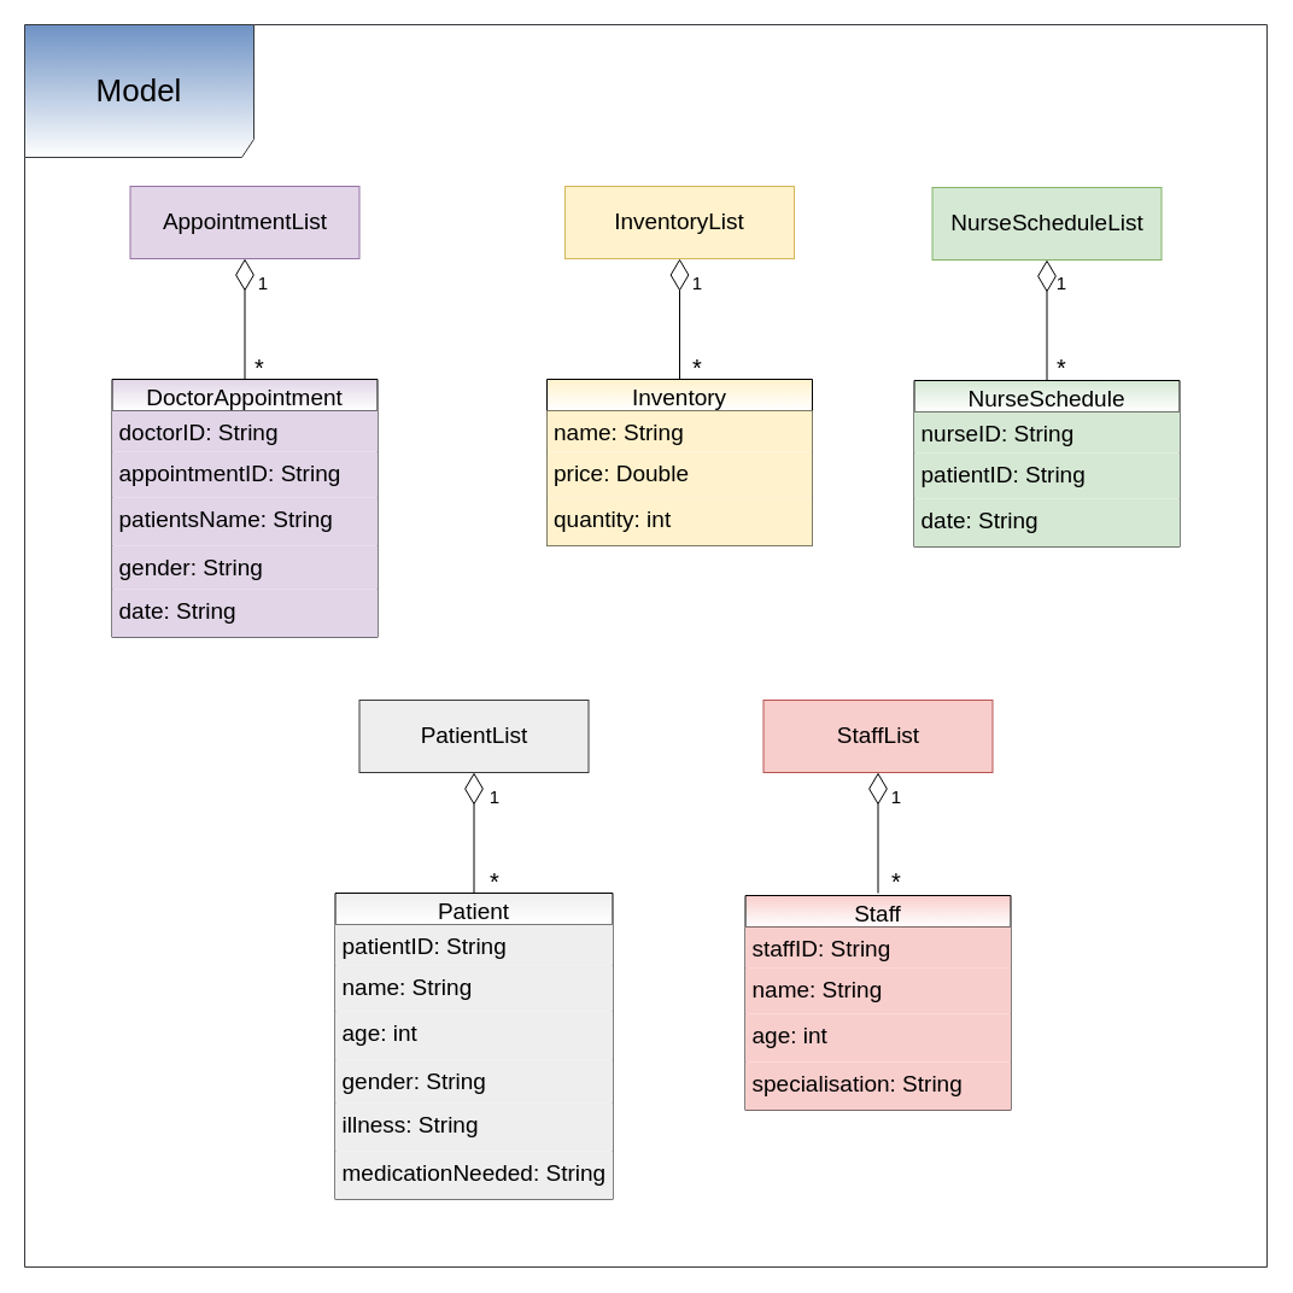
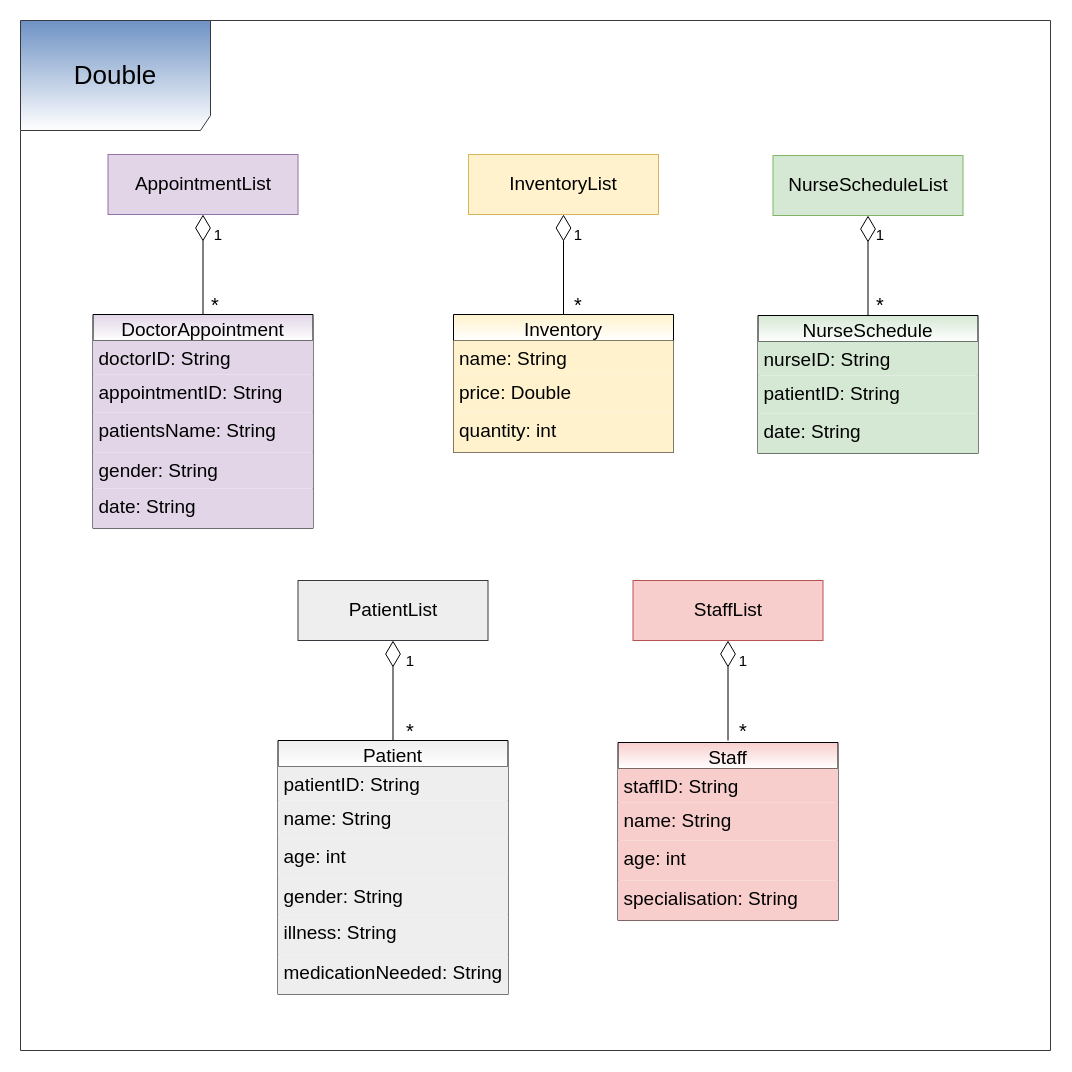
  <mxCell id="0" />
  <mxCell id="1" parent="0" />
  <mxCell id="2" value="&lt;font style=&quot;font-size: 19px&quot;&gt;AppointmentList&lt;/font&gt;" style="rounded=0;whiteSpace=wrap;html=1;glass=0;fillColor=#e1d5e7;strokeColor=#9673a6;" parent="1" vertex="1"><mxGeometry x="107.5" y="154" width="190" height="60" as="geometry" /></mxCell>
  <mxCell id="3" value="" style="endArrow=diamondThin;endFill=0;endSize=24;html=1;entryX=0.5;entryY=1;entryDx=0;entryDy=0;exitX=0.5;exitY=0;exitDx=0;exitDy=0;" parent="1" target="2" edge="1"><mxGeometry width="160" relative="1" as="geometry"><mxPoint x="202.5" y="314" as="sourcePoint" /><mxPoint x="607.5" y="334" as="targetPoint" /></mxGeometry></mxCell>
  <mxCell id="4" value="&lt;font style=&quot;font-size: 19px&quot;&gt;InventoryList&lt;/font&gt;" style="rounded=0;whiteSpace=wrap;html=1;glass=0;fillColor=#fff2cc;strokeColor=#d6b656;" parent="1" vertex="1"><mxGeometry x="468" y="154" width="190" height="60" as="geometry" /></mxCell>
  <mxCell id="5" value="" style="endArrow=diamondThin;endFill=0;endSize=24;html=1;entryX=0.5;entryY=1;entryDx=0;entryDy=0;exitX=0.5;exitY=0;exitDx=0;exitDy=0;" parent="1" target="4" edge="1"><mxGeometry width="160" relative="1" as="geometry"><mxPoint x="563" y="314" as="sourcePoint" /><mxPoint x="968" y="334" as="targetPoint" /></mxGeometry></mxCell>
  <mxCell id="6" value="&lt;font style=&quot;font-size: 19px&quot;&gt;NurseScheduleList&lt;/font&gt;" style="rounded=0;whiteSpace=wrap;html=1;glass=0;fillColor=#d5e8d4;strokeColor=#82b366;" parent="1" vertex="1"><mxGeometry x="772.5" y="155" width="190" height="60" as="geometry" /></mxCell>
  <mxCell id="7" value="" style="endArrow=diamondThin;endFill=0;endSize=24;html=1;entryX=0.5;entryY=1;entryDx=0;entryDy=0;" parent="1" target="6" edge="1"><mxGeometry width="160" relative="1" as="geometry"><mxPoint x="867.5" y="315" as="sourcePoint" /><mxPoint x="1272.5" y="335" as="targetPoint" /></mxGeometry></mxCell>
  <mxCell id="8" value="&lt;font style=&quot;font-size: 19px&quot;&gt;PatientList&lt;/font&gt;" style="rounded=0;whiteSpace=wrap;html=1;glass=0;fillColor=#eeeeee;strokeColor=#36393d;" parent="1" vertex="1"><mxGeometry x="297.5" y="580" width="190" height="60" as="geometry" /></mxCell>
  <mxCell id="9" value="" style="endArrow=diamondThin;endFill=0;endSize=24;html=1;entryX=0.5;entryY=1;entryDx=0;entryDy=0;exitX=0.5;exitY=0;exitDx=0;exitDy=0;" parent="1" target="8" edge="1"><mxGeometry width="160" relative="1" as="geometry"><mxPoint x="392.5" y="740" as="sourcePoint" /><mxPoint x="797.5" y="760" as="targetPoint" /></mxGeometry></mxCell>
  <mxCell id="10" value="&lt;font style=&quot;font-size: 19px&quot;&gt;StaffList&lt;/font&gt;" style="rounded=0;whiteSpace=wrap;html=1;glass=0;fillColor=#f8cecc;strokeColor=#b85450;" parent="1" vertex="1"><mxGeometry x="632.5" y="580" width="190" height="60" as="geometry" /></mxCell>
  <mxCell id="11" value="" style="endArrow=diamondThin;endFill=0;endSize=24;html=1;entryX=0.5;entryY=1;entryDx=0;entryDy=0;exitX=0.5;exitY=0;exitDx=0;exitDy=0;" parent="1" target="10" edge="1"><mxGeometry width="160" relative="1" as="geometry"><mxPoint x="727.5" y="740" as="sourcePoint" /><mxPoint x="1132.5" y="760" as="targetPoint" /></mxGeometry></mxCell>
  <mxCell id="12" value="&lt;font style=&quot;font-size: 20px&quot;&gt;*&lt;/font&gt;" style="text;html=1;strokeColor=none;fillColor=none;align=center;verticalAlign=middle;whiteSpace=wrap;rounded=0;" parent="1" vertex="1"><mxGeometry x="195" y="294" width="40" height="20" as="geometry" /></mxCell>
  <mxCell id="13" value="&lt;font style=&quot;font-size: 15px&quot;&gt;1&lt;/font&gt;" style="text;html=1;strokeColor=none;fillColor=none;align=center;verticalAlign=middle;whiteSpace=wrap;rounded=0;" parent="1" vertex="1"><mxGeometry x="201.25" y="214" width="33.75" height="40" as="geometry" /></mxCell>
  <mxCell id="14" value="DoctorAppointment" style="swimlane;fontStyle=0;childLayout=stackLayout;horizontal=1;startSize=26;horizontalStack=0;resizeParent=1;resizeParentMax=0;resizeLast=0;collapsible=1;marginBottom=0;fontSize=19;fillColor=#E1D5E7;gradientColor=#ffffff;" vertex="1" parent="1"><mxGeometry x="92.5" y="314" width="220" height="214" as="geometry" /></mxCell>
  <mxCell id="15" value="doctorID: String" style="text;strokeColor=none;align=left;verticalAlign=top;spacingLeft=4;spacingRight=4;overflow=hidden;rotatable=0;points=[[0,0.5],[1,0.5]];portConstraint=eastwest;fontSize=19;fillColor=#E1D5E7;" vertex="1" parent="14"><mxGeometry y="26" width="220" height="34" as="geometry" /></mxCell>
  <mxCell id="16" value="appointmentID: String" style="text;strokeColor=none;align=left;verticalAlign=top;spacingLeft=4;spacingRight=4;overflow=hidden;rotatable=0;points=[[0,0.5],[1,0.5]];portConstraint=eastwest;fontSize=19;fillColor=#E1D5E7;" vertex="1" parent="14"><mxGeometry y="60" width="220" height="38" as="geometry" /></mxCell>
  <mxCell id="17" value="patientsName: String" style="text;strokeColor=none;align=left;verticalAlign=top;spacingLeft=4;spacingRight=4;overflow=hidden;rotatable=0;points=[[0,0.5],[1,0.5]];portConstraint=eastwest;fontSize=19;fillColor=#E1D5E7;" vertex="1" parent="14"><mxGeometry y="98" width="220" height="40" as="geometry" /></mxCell>
  <mxCell id="18" value="gender: String" style="text;strokeColor=none;align=left;verticalAlign=top;spacingLeft=4;spacingRight=4;overflow=hidden;rotatable=0;points=[[0,0.5],[1,0.5]];portConstraint=eastwest;fontSize=19;fillColor=#E1D5E7;" vertex="1" parent="14"><mxGeometry y="138" width="220" height="36" as="geometry" /></mxCell>
  <mxCell id="19" value="date: String" style="text;strokeColor=none;align=left;verticalAlign=top;spacingLeft=4;spacingRight=4;overflow=hidden;rotatable=0;points=[[0,0.5],[1,0.5]];portConstraint=eastwest;fontSize=19;fillColor=#E1D5E7;" vertex="1" parent="14"><mxGeometry y="174" width="220" height="40" as="geometry" /></mxCell>
  <mxCell id="20" value="Inventory" style="swimlane;fontStyle=0;childLayout=stackLayout;horizontal=1;startSize=26;horizontalStack=0;resizeParent=1;resizeParentMax=0;resizeLast=0;collapsible=1;marginBottom=0;fontSize=19;gradientColor=#ffffff;fillColor=#FFF2CC;" vertex="1" parent="1"><mxGeometry x="453" y="314" width="220" height="138" as="geometry" /></mxCell>
  <mxCell id="21" value="name: String" style="text;strokeColor=none;align=left;verticalAlign=top;spacingLeft=4;spacingRight=4;overflow=hidden;rotatable=0;points=[[0,0.5],[1,0.5]];portConstraint=eastwest;fontSize=19;fillColor=#FFF2CC;" vertex="1" parent="20"><mxGeometry y="26" width="220" height="34" as="geometry" /></mxCell>
  <mxCell id="22" value="price: Double" style="text;strokeColor=none;align=left;verticalAlign=top;spacingLeft=4;spacingRight=4;overflow=hidden;rotatable=0;points=[[0,0.5],[1,0.5]];portConstraint=eastwest;fontSize=19;fillColor=#FFF2CC;" vertex="1" parent="20"><mxGeometry y="60" width="220" height="38" as="geometry" /></mxCell>
  <mxCell id="23" value="quantity: int" style="text;strokeColor=none;align=left;verticalAlign=top;spacingLeft=4;spacingRight=4;overflow=hidden;rotatable=0;points=[[0,0.5],[1,0.5]];portConstraint=eastwest;fontSize=19;fillColor=#FFF2CC;" vertex="1" parent="20"><mxGeometry y="98" width="220" height="40" as="geometry" /></mxCell>
  <mxCell id="24" value="&lt;font style=&quot;font-size: 15px&quot;&gt;1&lt;/font&gt;" style="text;html=1;strokeColor=none;fillColor=none;align=center;verticalAlign=middle;whiteSpace=wrap;rounded=0;" vertex="1" parent="1"><mxGeometry x="561.13" y="214" width="33.75" height="40" as="geometry" /></mxCell>
  <mxCell id="25" value="&lt;font style=&quot;font-size: 20px&quot;&gt;*&lt;/font&gt;" style="text;html=1;strokeColor=none;fillColor=none;align=center;verticalAlign=middle;whiteSpace=wrap;rounded=0;" vertex="1" parent="1"><mxGeometry x="558" y="294" width="40" height="20" as="geometry" /></mxCell>
  <mxCell id="26" value="NurseSchedule" style="swimlane;fontStyle=0;childLayout=stackLayout;horizontal=1;startSize=26;horizontalStack=0;resizeParent=1;resizeParentMax=0;resizeLast=0;collapsible=1;marginBottom=0;fontSize=19;gradientColor=#ffffff;fillColor=#D5E8D4;" vertex="1" parent="1"><mxGeometry x="757.5" y="315" width="220" height="138" as="geometry" /></mxCell>
  <mxCell id="27" value="nurseID: String" style="text;strokeColor=none;align=left;verticalAlign=top;spacingLeft=4;spacingRight=4;overflow=hidden;rotatable=0;points=[[0,0.5],[1,0.5]];portConstraint=eastwest;fontSize=19;fillColor=#D5E8D4;" vertex="1" parent="26"><mxGeometry y="26" width="220" height="34" as="geometry" /></mxCell>
  <mxCell id="28" value="patientID: String" style="text;strokeColor=none;align=left;verticalAlign=top;spacingLeft=4;spacingRight=4;overflow=hidden;rotatable=0;points=[[0,0.5],[1,0.5]];portConstraint=eastwest;fontSize=19;fillColor=#D5E8D4;" vertex="1" parent="26"><mxGeometry y="60" width="220" height="38" as="geometry" /></mxCell>
  <mxCell id="29" value="date: String" style="text;strokeColor=none;align=left;verticalAlign=top;spacingLeft=4;spacingRight=4;overflow=hidden;rotatable=0;points=[[0,0.5],[1,0.5]];portConstraint=eastwest;fontSize=19;fillColor=#D5E8D4;" vertex="1" parent="26"><mxGeometry y="98" width="220" height="40" as="geometry" /></mxCell>
  <mxCell id="30" value="&lt;font style=&quot;font-size: 15px&quot;&gt;1&lt;/font&gt;" style="text;html=1;strokeColor=none;fillColor=none;align=center;verticalAlign=middle;whiteSpace=wrap;rounded=0;" vertex="1" parent="1"><mxGeometry x="863.13" y="214" width="33.75" height="40" as="geometry" /></mxCell>
  <mxCell id="31" value="&lt;font style=&quot;font-size: 20px&quot;&gt;*&lt;/font&gt;" style="text;html=1;strokeColor=none;fillColor=none;align=center;verticalAlign=middle;whiteSpace=wrap;rounded=0;" vertex="1" parent="1"><mxGeometry x="860" y="294" width="40" height="20" as="geometry" /></mxCell>
  <mxCell id="32" value="Patient" style="swimlane;fontStyle=0;childLayout=stackLayout;horizontal=1;startSize=26;horizontalStack=0;resizeParent=1;resizeParentMax=0;resizeLast=0;collapsible=1;marginBottom=0;fontSize=19;fillColor=#EEEEEE;gradientColor=#ffffff;" vertex="1" parent="1"><mxGeometry x="277.5" y="740" width="230" height="254" as="geometry" /></mxCell>
  <mxCell id="33" value="patientID: String" style="text;strokeColor=none;align=left;verticalAlign=top;spacingLeft=4;spacingRight=4;overflow=hidden;rotatable=0;points=[[0,0.5],[1,0.5]];portConstraint=eastwest;fontSize=19;fillColor=#EEEEEE;" vertex="1" parent="32"><mxGeometry y="26" width="230" height="34" as="geometry" /></mxCell>
  <mxCell id="34" value="name: String" style="text;strokeColor=none;align=left;verticalAlign=top;spacingLeft=4;spacingRight=4;overflow=hidden;rotatable=0;points=[[0,0.5],[1,0.5]];portConstraint=eastwest;fontSize=19;fillColor=#EEEEEE;" vertex="1" parent="32"><mxGeometry y="60" width="230" height="38" as="geometry" /></mxCell>
  <mxCell id="35" value="age: int" style="text;strokeColor=none;align=left;verticalAlign=top;spacingLeft=4;spacingRight=4;overflow=hidden;rotatable=0;points=[[0,0.5],[1,0.5]];portConstraint=eastwest;fontSize=19;fillColor=#EEEEEE;" vertex="1" parent="32"><mxGeometry y="98" width="230" height="40" as="geometry" /></mxCell>
  <mxCell id="36" value="gender: String" style="text;strokeColor=none;align=left;verticalAlign=top;spacingLeft=4;spacingRight=4;overflow=hidden;rotatable=0;points=[[0,0.5],[1,0.5]];portConstraint=eastwest;fontSize=19;fillColor=#EEEEEE;" vertex="1" parent="32"><mxGeometry y="138" width="230" height="36" as="geometry" /></mxCell>
  <mxCell id="37" value="illness: String" style="text;strokeColor=none;align=left;verticalAlign=top;spacingLeft=4;spacingRight=4;overflow=hidden;rotatable=0;points=[[0,0.5],[1,0.5]];portConstraint=eastwest;fontSize=19;fillColor=#EEEEEE;" vertex="1" parent="32"><mxGeometry y="174" width="230" height="40" as="geometry" /></mxCell>
  <mxCell id="38" value="medicationNeeded: String" style="text;strokeColor=none;align=left;verticalAlign=top;spacingLeft=4;spacingRight=4;overflow=hidden;rotatable=0;points=[[0,0.5],[1,0.5]];portConstraint=eastwest;fontSize=19;fillColor=#EEEEEE;" vertex="1" parent="32"><mxGeometry y="214" width="230" height="40" as="geometry" /></mxCell>
  <mxCell id="39" value="&lt;font style=&quot;font-size: 15px&quot;&gt;1&lt;/font&gt;" style="text;html=1;strokeColor=none;fillColor=none;align=center;verticalAlign=middle;whiteSpace=wrap;rounded=0;" vertex="1" parent="1"><mxGeometry x="393.13" y="640" width="33.75" height="40" as="geometry" /></mxCell>
  <mxCell id="40" value="&lt;font style=&quot;font-size: 20px&quot;&gt;*&lt;/font&gt;" style="text;html=1;strokeColor=none;fillColor=none;align=center;verticalAlign=middle;whiteSpace=wrap;rounded=0;" vertex="1" parent="1"><mxGeometry x="390" y="720" width="40" height="20" as="geometry" /></mxCell>
  <mxCell id="41" value="Staff" style="swimlane;fontStyle=0;childLayout=stackLayout;horizontal=1;startSize=26;horizontalStack=0;resizeParent=1;resizeParentMax=0;resizeLast=0;collapsible=1;marginBottom=0;fontSize=19;gradientColor=#ffffff;fillColor=#F8CECC;" vertex="1" parent="1"><mxGeometry x="617.5" y="742" width="220" height="178" as="geometry" /></mxCell>
  <mxCell id="42" value="staffID: String" style="text;strokeColor=none;align=left;verticalAlign=top;spacingLeft=4;spacingRight=4;overflow=hidden;rotatable=0;points=[[0,0.5],[1,0.5]];portConstraint=eastwest;fontSize=19;fillColor=#F8CECC;" vertex="1" parent="41"><mxGeometry y="26" width="220" height="34" as="geometry" /></mxCell>
  <mxCell id="43" value="name: String" style="text;strokeColor=none;align=left;verticalAlign=top;spacingLeft=4;spacingRight=4;overflow=hidden;rotatable=0;points=[[0,0.5],[1,0.5]];portConstraint=eastwest;fontSize=19;fillColor=#F8CECC;" vertex="1" parent="41"><mxGeometry y="60" width="220" height="38" as="geometry" /></mxCell>
  <mxCell id="44" value="age: int" style="text;strokeColor=none;align=left;verticalAlign=top;spacingLeft=4;spacingRight=4;overflow=hidden;rotatable=0;points=[[0,0.5],[1,0.5]];portConstraint=eastwest;fontSize=19;fillColor=#F8CECC;" vertex="1" parent="41"><mxGeometry y="98" width="220" height="40" as="geometry" /></mxCell>
  <mxCell id="45" value="specialisation: String&#10;" style="text;strokeColor=none;align=left;verticalAlign=top;spacingLeft=4;spacingRight=4;overflow=hidden;rotatable=0;points=[[0,0.5],[1,0.5]];portConstraint=eastwest;fontSize=19;fillColor=#F8CECC;" vertex="1" parent="41"><mxGeometry y="138" width="220" height="40" as="geometry" /></mxCell>
  <mxCell id="46" value="&lt;font style=&quot;font-size: 15px&quot;&gt;1&lt;/font&gt;" style="text;html=1;strokeColor=none;fillColor=none;align=center;verticalAlign=middle;whiteSpace=wrap;rounded=0;" vertex="1" parent="1"><mxGeometry x="725.63" y="640" width="33.75" height="40" as="geometry" /></mxCell>
  <mxCell id="47" value="&lt;font style=&quot;font-size: 20px&quot;&gt;*&lt;/font&gt;" style="text;html=1;strokeColor=none;fillColor=none;align=center;verticalAlign=middle;whiteSpace=wrap;rounded=0;" vertex="1" parent="1"><mxGeometry x="722.5" y="720" width="40" height="20" as="geometry" /></mxCell>
- <mxCell id="48" value="&lt;font style=&quot;font-size: 26px&quot;&gt;Model&lt;/font&gt;" style="shape=umlFrame;whiteSpace=wrap;html=1;fontSize=13;width=190;height=110;strokeColor=#36393d;swimlaneFillColor=none;fillColor=#6E92C4;gradientColor=#ffffff;" vertex="1" parent="1"><mxGeometry x="20" y="20" width="1030" height="1030" as="geometry" /></mxCell>
+ <mxCell id="48" value="&lt;font style=&quot;font-size: 26px&quot;&gt;Double&lt;/font&gt;" style="shape=umlFrame;whiteSpace=wrap;html=1;fontSize=13;width=190;height=110;strokeColor=#36393d;swimlaneFillColor=none;fillColor=#6E92C4;gradientColor=#ffffff;" vertex="1" parent="1"><mxGeometry x="20" y="20" width="1030" height="1030" as="geometry" /></mxCell>
